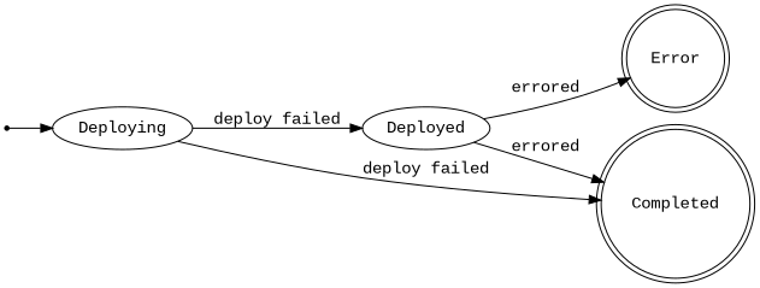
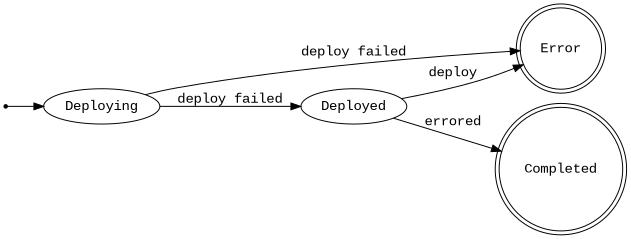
  digraph {
    fontname="Liberation Mono"
    rankdir=LR
    node [fontname="Liberation Mono" shape=ellipse]
    edge [fontname="Liberation Mono"]
    init [shape=point]
    Deploying
    Error [shape=doublecircle]
    Deployed
    Completed [shape=doublecircle]
    init -> Deploying
-   Deploying -> Completed [label="deploy failed"]
+   Deploying -> Error [label="deploy failed"]
    Deploying -> Deployed [label="deploy failed"]
-   Deployed -> Error [label=errored]
+   Deployed -> Error [label=deploy]
    Deployed -> Completed [label=errored]
  }
